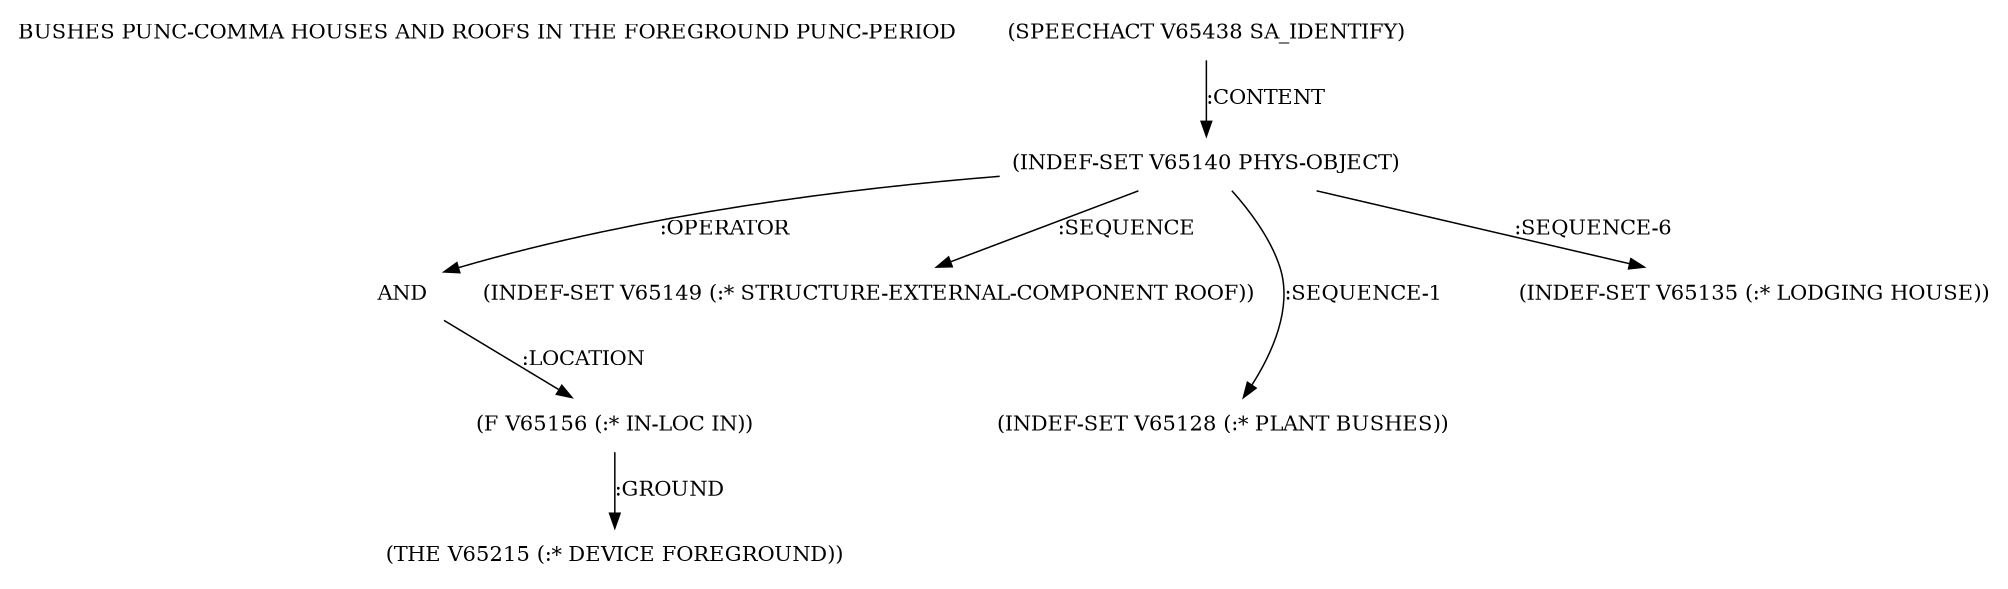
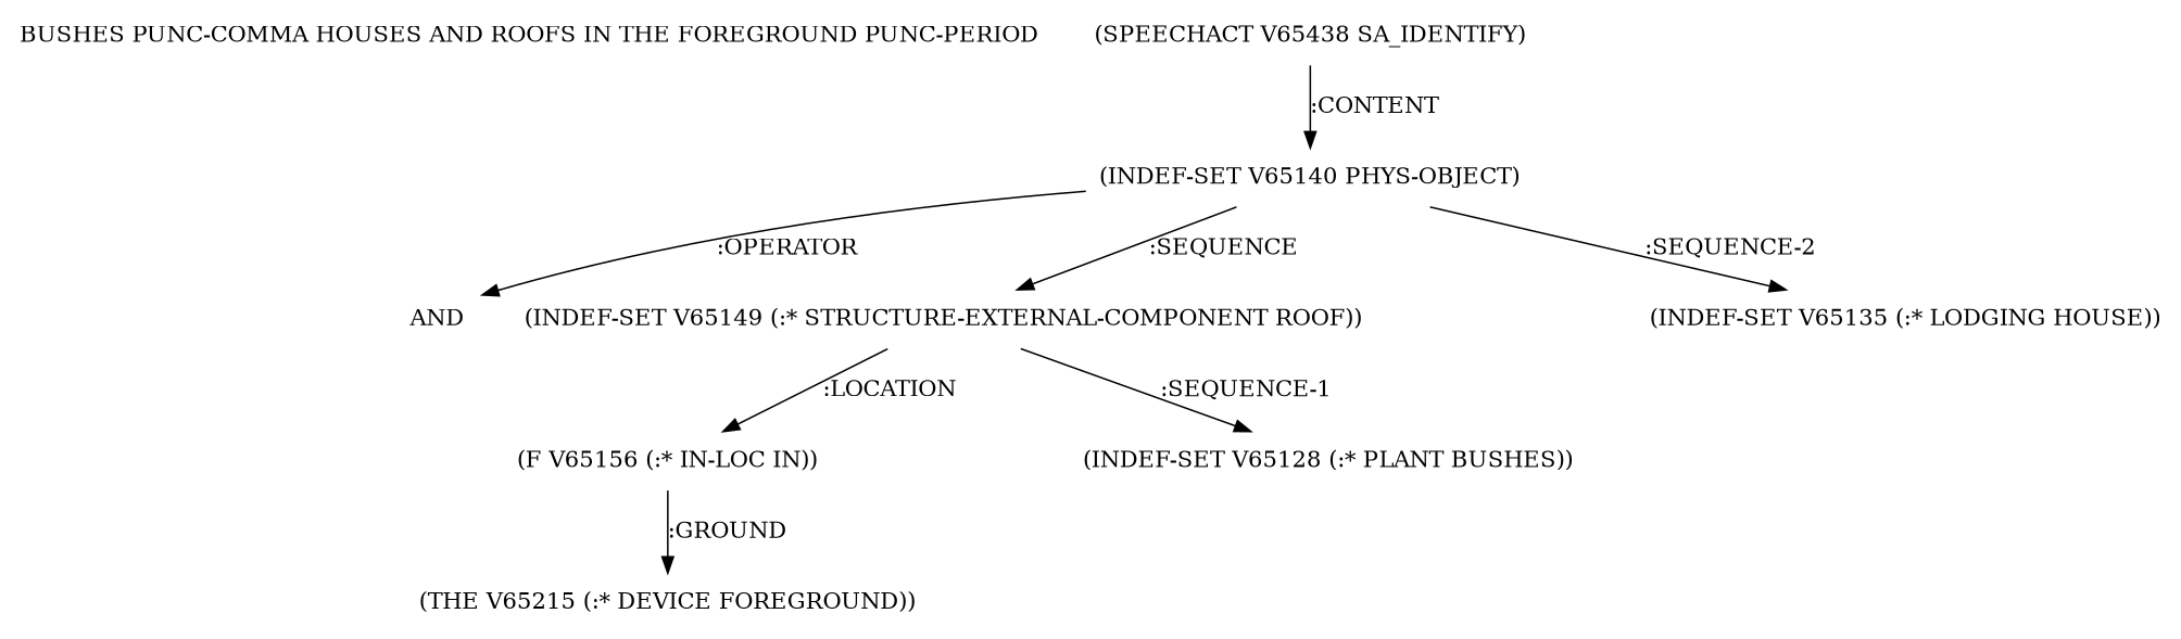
  digraph {
    node [shape=none]
    "BUSHES PUNC-COMMA HOUSES AND ROOFS IN THE FOREGROUND PUNC-PERIOD"
    n2 [label="(SPEECHACT V65438 SA_IDENTIFY)"]
    n3 [label="(INDEF-SET V65140 PHYS-OBJECT)"]
    n4 [label=AND]
    n5 [label="(INDEF-SET V65149 (:* STRUCTURE-EXTERNAL-COMPONENT ROOF))"]
    n6 [label="(INDEF-SET V65128 (:* PLANT BUSHES))"]
    n7 [label="(INDEF-SET V65135 (:* LODGING HOUSE))"]
    n8 [label="(F V65156 (:* IN-LOC IN))"]
    n9 [label="(THE V65215 (:* DEVICE FOREGROUND))"]
    n2 -> n3 [label=":CONTENT"]
    n3 -> n4 [label=":OPERATOR"]
    n3 -> n5 [label=":SEQUENCE"]
-   n3 -> n6 [label=":SEQUENCE-1"]
-   n3 -> n7 [label=":SEQUENCE-6"]
-   n4 -> n8 [label=":LOCATION"]
+   n5 -> n6 [label=":SEQUENCE-1"]
+   n3 -> n7 [label=":SEQUENCE-2"]
+   n5 -> n8 [label=":LOCATION"]
    n8 -> n9 [label=":GROUND"]
  }
